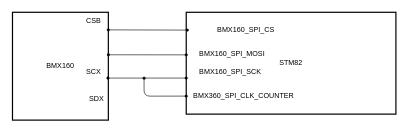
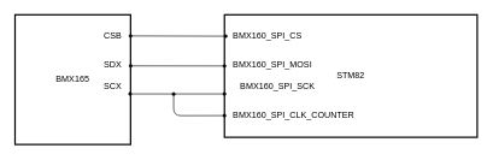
  <mxCell id="0" />
  <mxCell id="1" parent="0" />
  <mxCell id="2" value="STM82" style="rounded=0;whiteSpace=wrap;html=1;strokeWidth=2;fillColor=none;" vertex="1" parent="1"><mxGeometry x="310" y="20" width="350" height="170" as="geometry" /></mxCell>
- <mxCell id="3" value="BMX160" style="rounded=0;whiteSpace=wrap;html=1;fillColor=none;strokeWidth=2;" vertex="1" parent="1"><mxGeometry x="20" y="20" width="160" height="180" as="geometry" /></mxCell>
+ <mxCell id="3" value="BMX165" style="rounded=0;whiteSpace=wrap;html=1;fillColor=none;strokeWidth=2;" vertex="1" parent="1"><mxGeometry x="20" y="20" width="160" height="180" as="geometry" /></mxCell>
  <mxCell id="4" value="" style="endArrow=oval;html=1;startArrow=oval;startFill=1;endFill=1;exitX=1;exitY=0.163;exitDx=0;exitDy=0;exitPerimeter=0;startSize=4;endSize=4;entryX=0.005;entryY=0.175;entryDx=0;entryDy=0;entryPerimeter=0;" edge="1" parent="1" source="3" target="2"><mxGeometry width="50" height="50" relative="1" as="geometry"><mxPoint x="190" y="50" as="sourcePoint" /><mxPoint x="300" y="50" as="targetPoint" /></mxGeometry></mxCell>
  <mxCell id="5" value="" style="endArrow=oval;html=1;exitX=1.001;exitY=0.394;exitDx=0;exitDy=0;exitPerimeter=0;startArrow=oval;startFill=1;endFill=1;startSize=4;endSize=4;entryX=0;entryY=0.418;entryDx=0;entryDy=0;entryPerimeter=0;" edge="1" parent="1" source="3" target="2"><mxGeometry width="50" height="50" relative="1" as="geometry"><mxPoint x="190" y="100" as="sourcePoint" /><mxPoint x="290" y="91" as="targetPoint" /></mxGeometry></mxCell>
  <mxCell id="6" value="" style="endArrow=oval;html=1;startArrow=oval;startFill=1;startSize=4;endSize=4;endFill=1;exitX=0.996;exitY=0.61;exitDx=0;exitDy=0;exitPerimeter=0;entryX=0;entryY=0.646;entryDx=0;entryDy=0;entryPerimeter=0;" edge="1" parent="1" source="3" target="2"><mxGeometry width="50" height="50" relative="1" as="geometry"><mxPoint x="200" y="131" as="sourcePoint" /><mxPoint x="300" y="131" as="targetPoint" /><Array as="points" /></mxGeometry></mxCell>
  <mxCell id="7" value="" style="endArrow=oval;html=1;entryX=0.002;entryY=0.833;entryDx=0;entryDy=0;startArrow=oval;startFill=1;endSize=4;startSize=4;entryPerimeter=0;endFill=1;" edge="1" parent="1"><mxGeometry width="50" height="50" relative="1" as="geometry"><mxPoint x="239.64" y="130" as="sourcePoint" /><mxPoint x="310" y="159.94" as="targetPoint" /><Array as="points"><mxPoint x="239.64" y="160" /></Array></mxGeometry></mxCell>
- <mxCell id="8" value="CSB" style="text;html=1;strokeColor=none;fillColor=none;align=right;verticalAlign=middle;whiteSpace=wrap;rounded=0;" vertex="1" parent="1"><mxGeometry x="140" y="25" width="30" height="20" as="geometry" /></mxCell>
- <mxCell id="9" value="SDX" style="text;html=1;strokeColor=none;fillColor=none;align=right;verticalAlign=middle;whiteSpace=wrap;rounded=0;" vertex="1" parent="1"><mxGeometry x="145" y="155" width="30" height="20" as="geometry" /></mxCell>
+ <mxCell id="8" value="CSB" style="text;html=1;strokeColor=none;fillColor=none;align=right;verticalAlign=middle;whiteSpace=wrap;rounded=0;" vertex="1" parent="1"><mxGeometry x="140" y="40" width="30" height="20" as="geometry" /></mxCell>
+ <mxCell id="9" value="SDX" style="text;html=1;strokeColor=none;fillColor=none;align=right;verticalAlign=middle;whiteSpace=wrap;rounded=0;" vertex="1" parent="1"><mxGeometry x="140" y="80" width="30" height="20" as="geometry" /></mxCell>
  <mxCell id="10" value="SCX" style="text;html=1;strokeColor=none;fillColor=none;align=right;verticalAlign=middle;whiteSpace=wrap;rounded=0;" vertex="1" parent="1"><mxGeometry x="140" y="110" width="30" height="20" as="geometry" /></mxCell>
- <mxCell id="11" value="BMX160_SPI_CS" style="text;html=1;strokeColor=none;fillColor=none;align=left;verticalAlign=middle;whiteSpace=wrap;rounded=0;" vertex="1" parent="1"><mxGeometry x="360" y="40" width="120" height="20" as="geometry" /></mxCell>
- <mxCell id="12" value="BMX160_SPI_MOSI" style="text;html=1;strokeColor=none;fillColor=none;align=left;verticalAlign=middle;whiteSpace=wrap;rounded=0;" vertex="1" parent="1"><mxGeometry x="330" y="80" width="120" height="20" as="geometry" /></mxCell>
+ <mxCell id="11" value="BMX160_SPI_CS" style="text;html=1;strokeColor=none;fillColor=none;align=left;verticalAlign=middle;whiteSpace=wrap;rounded=0;" vertex="1" parent="1"><mxGeometry x="320" y="40" width="120" height="20" as="geometry" /></mxCell>
+ <mxCell id="12" value="BMX160_SPI_MOSI" style="text;html=1;strokeColor=none;fillColor=none;align=left;verticalAlign=middle;whiteSpace=wrap;rounded=0;" vertex="1" parent="1"><mxGeometry x="320" y="80" width="120" height="20" as="geometry" /></mxCell>
  <mxCell id="13" value="BMX160_SPI_SCK" style="text;html=1;strokeColor=none;fillColor=none;align=left;verticalAlign=middle;whiteSpace=wrap;rounded=0;" vertex="1" parent="1"><mxGeometry x="330" y="110" width="120" height="20" as="geometry" /></mxCell>
- <mxCell id="14" value="BMX360_SPI_CLK_COUNTER" style="text;html=1;strokeColor=none;fillColor=none;align=left;verticalAlign=middle;whiteSpace=wrap;rounded=0;" vertex="1" parent="1"><mxGeometry x="320" y="150" width="180" height="20" as="geometry" /></mxCell>
+ <mxCell id="14" value="BMX160_SPI_CLK_COUNTER" style="text;html=1;strokeColor=none;fillColor=none;align=left;verticalAlign=middle;whiteSpace=wrap;rounded=0;" vertex="1" parent="1"><mxGeometry x="320" y="150" width="180" height="20" as="geometry" /></mxCell>
